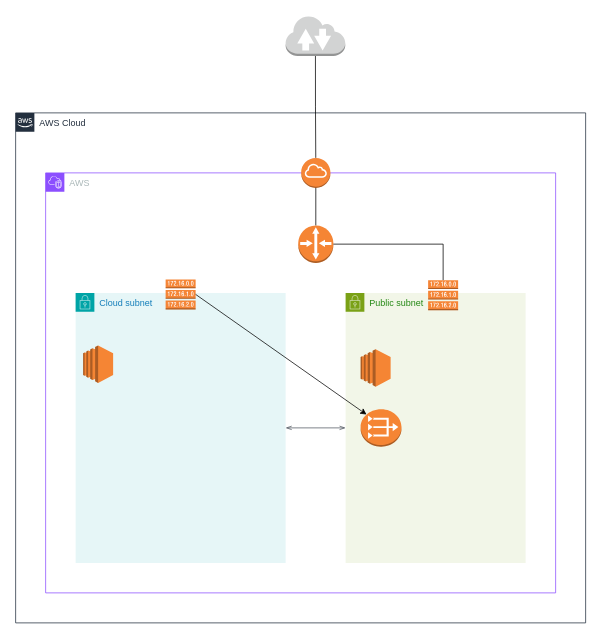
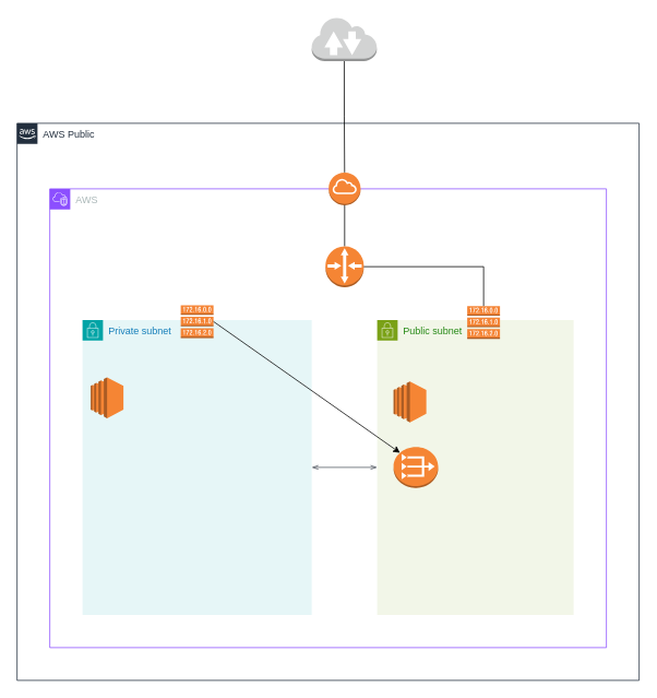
  <mxCell id="0" />
  <mxCell id="1" parent="0" />
- <mxCell id="2" value="AWS Cloud" style="points=[[0,0],[0.25,0],[0.5,0],[0.75,0],[1,0],[1,0.25],[1,0.5],[1,0.75],[1,1],[0.75,1],[0.5,1],[0.25,1],[0,1],[0,0.75],[0,0.5],[0,0.25]];outlineConnect=0;gradientColor=none;html=1;whiteSpace=wrap;fontSize=12;fontStyle=0;container=1;pointerEvents=0;collapsible=0;recursiveResize=0;shape=mxgraph.aws4.group;grIcon=mxgraph.aws4.group_aws_cloud_alt;strokeColor=#232F3E;fillColor=none;verticalAlign=top;align=left;spacingLeft=30;fontColor=#232F3E;dashed=0;" vertex="1" parent="1"><mxGeometry x="20" y="150" width="760" height="680" as="geometry" /></mxCell>
+ <mxCell id="2" value="AWS Public" style="points=[[0,0],[0.25,0],[0.5,0],[0.75,0],[1,0],[1,0.25],[1,0.5],[1,0.75],[1,1],[0.75,1],[0.5,1],[0.25,1],[0,1],[0,0.75],[0,0.5],[0,0.25]];outlineConnect=0;gradientColor=none;html=1;whiteSpace=wrap;fontSize=12;fontStyle=0;container=1;pointerEvents=0;collapsible=0;recursiveResize=0;shape=mxgraph.aws4.group;grIcon=mxgraph.aws4.group_aws_cloud_alt;strokeColor=#232F3E;fillColor=none;verticalAlign=top;align=left;spacingLeft=30;fontColor=#232F3E;dashed=0;" vertex="1" parent="1"><mxGeometry x="20" y="150" width="760" height="680" as="geometry" /></mxCell>
  <mxCell id="3" style="edgeStyle=orthogonalEdgeStyle;rounded=0;orthogonalLoop=1;jettySize=auto;html=1;exitX=0.5;exitY=1;exitDx=0;exitDy=0;exitPerimeter=0;startArrow=none;startFill=0;endArrow=none;endFill=0;" edge="1" parent="1" source="4" target="7"><mxGeometry relative="1" as="geometry" /></mxCell>
  <mxCell id="4" value="" style="outlineConnect=0;dashed=0;verticalLabelPosition=bottom;verticalAlign=top;align=center;html=1;shape=mxgraph.aws3.internet_2;fillColor=#D2D3D3;gradientColor=none;" vertex="1" parent="1"><mxGeometry x="380" y="20" width="79.5" height="54" as="geometry" /></mxCell>
  <mxCell id="5" value="AWS" style="points=[[0,0],[0.25,0],[0.5,0],[0.75,0],[1,0],[1,0.25],[1,0.5],[1,0.75],[1,1],[0.75,1],[0.5,1],[0.25,1],[0,1],[0,0.75],[0,0.5],[0,0.25]];outlineConnect=0;gradientColor=none;html=1;whiteSpace=wrap;fontSize=12;fontStyle=0;container=1;pointerEvents=0;collapsible=0;recursiveResize=0;shape=mxgraph.aws4.group;grIcon=mxgraph.aws4.group_vpc2;strokeColor=#8C4FFF;fillColor=none;verticalAlign=top;align=left;spacingLeft=30;fontColor=#AAB7B8;dashed=0;" vertex="1" parent="1"><mxGeometry x="60" y="230" width="680" height="560" as="geometry" /></mxCell>
  <mxCell id="6" value="" style="outlineConnect=0;dashed=0;verticalLabelPosition=bottom;verticalAlign=top;align=center;html=1;shape=mxgraph.aws3.router;fillColor=#F58534;gradientColor=none;" vertex="1" parent="5"><mxGeometry x="336.8" y="70" width="46.88" height="50" as="geometry" /></mxCell>
  <mxCell id="7" value="" style="outlineConnect=0;dashed=0;verticalLabelPosition=bottom;verticalAlign=top;align=center;html=1;shape=mxgraph.aws3.internet_gateway;fillColor=#F58536;gradientColor=none;" vertex="1" parent="5"><mxGeometry x="340.74" y="-20" width="39" height="40" as="geometry" /></mxCell>
  <mxCell id="8" style="edgeStyle=orthogonalEdgeStyle;rounded=0;orthogonalLoop=1;jettySize=auto;html=1;exitX=0.5;exitY=1;exitDx=0;exitDy=0;exitPerimeter=0;entryX=0.5;entryY=0;entryDx=0;entryDy=0;entryPerimeter=0;endArrow=none;endFill=0;" edge="1" parent="5" source="7" target="6"><mxGeometry relative="1" as="geometry" /></mxCell>
  <mxCell id="9" value="Public subnet" style="points=[[0,0],[0.25,0],[0.5,0],[0.75,0],[1,0],[1,0.25],[1,0.5],[1,0.75],[1,1],[0.75,1],[0.5,1],[0.25,1],[0,1],[0,0.75],[0,0.5],[0,0.25]];outlineConnect=0;gradientColor=none;html=1;whiteSpace=wrap;fontSize=12;fontStyle=0;container=1;pointerEvents=0;collapsible=0;recursiveResize=0;shape=mxgraph.aws4.group;grIcon=mxgraph.aws4.group_security_group;grStroke=0;strokeColor=#7AA116;fillColor=#F2F6E8;verticalAlign=top;align=left;spacingLeft=30;fontColor=#248814;dashed=0;" vertex="1" parent="1"><mxGeometry x="460" y="390" width="240" height="360" as="geometry" /></mxCell>
  <mxCell id="10" value="" style="outlineConnect=0;dashed=0;verticalLabelPosition=bottom;verticalAlign=top;align=center;html=1;shape=mxgraph.aws3.route_table;fillColor=#F58536;gradientColor=none;" vertex="1" parent="9"><mxGeometry x="110" y="-17" width="40" height="40" as="geometry" /></mxCell>
  <mxCell id="11" value="" style="outlineConnect=0;dashed=0;verticalLabelPosition=bottom;verticalAlign=top;align=center;html=1;shape=mxgraph.aws3.ec2;fillColor=#F58534;gradientColor=none;" vertex="1" parent="9"><mxGeometry x="20" y="75" width="40" height="50" as="geometry" /></mxCell>
  <mxCell id="12" value="" style="outlineConnect=0;dashed=0;verticalLabelPosition=bottom;verticalAlign=top;align=center;html=1;shape=mxgraph.aws3.vpc_nat_gateway;fillColor=#F58534;gradientColor=none;" vertex="1" parent="9"><mxGeometry x="20" y="155" width="54.5" height="50" as="geometry" /></mxCell>
- <mxCell id="13" value="Cloud subnet" style="points=[[0,0],[0.25,0],[0.5,0],[0.75,0],[1,0],[1,0.25],[1,0.5],[1,0.75],[1,1],[0.75,1],[0.5,1],[0.25,1],[0,1],[0,0.75],[0,0.5],[0,0.25]];outlineConnect=0;gradientColor=none;html=1;whiteSpace=wrap;fontSize=12;fontStyle=0;container=1;pointerEvents=0;collapsible=0;recursiveResize=0;shape=mxgraph.aws4.group;grIcon=mxgraph.aws4.group_security_group;grStroke=0;strokeColor=#00A4A6;fillColor=#E6F6F7;verticalAlign=top;align=left;spacingLeft=30;fontColor=#147EBA;dashed=0;" vertex="1" parent="1"><mxGeometry x="100" y="390" width="280" height="360" as="geometry" /></mxCell>
+ <mxCell id="13" value="Private subnet" style="points=[[0,0],[0.25,0],[0.5,0],[0.75,0],[1,0],[1,0.25],[1,0.5],[1,0.75],[1,1],[0.75,1],[0.5,1],[0.25,1],[0,1],[0,0.75],[0,0.5],[0,0.25]];outlineConnect=0;gradientColor=none;html=1;whiteSpace=wrap;fontSize=12;fontStyle=0;container=1;pointerEvents=0;collapsible=0;recursiveResize=0;shape=mxgraph.aws4.group;grIcon=mxgraph.aws4.group_security_group;grStroke=0;strokeColor=#00A4A6;fillColor=#E6F6F7;verticalAlign=top;align=left;spacingLeft=30;fontColor=#147EBA;dashed=0;" vertex="1" parent="1"><mxGeometry x="100" y="390" width="280" height="360" as="geometry" /></mxCell>
  <mxCell id="14" value="" style="outlineConnect=0;dashed=0;verticalLabelPosition=bottom;verticalAlign=top;align=center;html=1;shape=mxgraph.aws3.route_table;fillColor=#F58536;gradientColor=none;" vertex="1" parent="13"><mxGeometry x="120" y="-18" width="40" height="40" as="geometry" /></mxCell>
  <mxCell id="15" value="" style="outlineConnect=0;dashed=0;verticalLabelPosition=bottom;verticalAlign=top;align=center;html=1;shape=mxgraph.aws3.ec2;fillColor=#F58534;gradientColor=none;" vertex="1" parent="13"><mxGeometry x="10" y="70" width="40" height="50" as="geometry" /></mxCell>
  <mxCell id="16" style="edgeStyle=orthogonalEdgeStyle;rounded=0;orthogonalLoop=1;jettySize=auto;html=1;exitX=1;exitY=0.5;exitDx=0;exitDy=0;exitPerimeter=0;entryX=0.5;entryY=0;entryDx=0;entryDy=0;entryPerimeter=0;endArrow=none;endFill=0;" edge="1" parent="1" source="6" target="10"><mxGeometry relative="1" as="geometry" /></mxCell>
  <mxCell id="17" style="rounded=0;orthogonalLoop=1;jettySize=auto;html=1;exitX=1;exitY=0.5;exitDx=0;exitDy=0;exitPerimeter=0;entryX=0.145;entryY=0.145;entryDx=0;entryDy=0;entryPerimeter=0;" edge="1" parent="1" source="14" target="12"><mxGeometry relative="1" as="geometry" /></mxCell>
  <mxCell id="18" value="" style="edgeStyle=orthogonalEdgeStyle;html=1;endArrow=openThin;elbow=vertical;startArrow=openThin;startFill=0;endFill=0;strokeColor=#545B64;rounded=0;" edge="1" parent="1" source="13" target="9"><mxGeometry width="100" relative="1" as="geometry"><mxPoint x="370.24" y="650" as="sourcePoint" /><mxPoint x="470.24" y="650" as="targetPoint" /></mxGeometry></mxCell>
